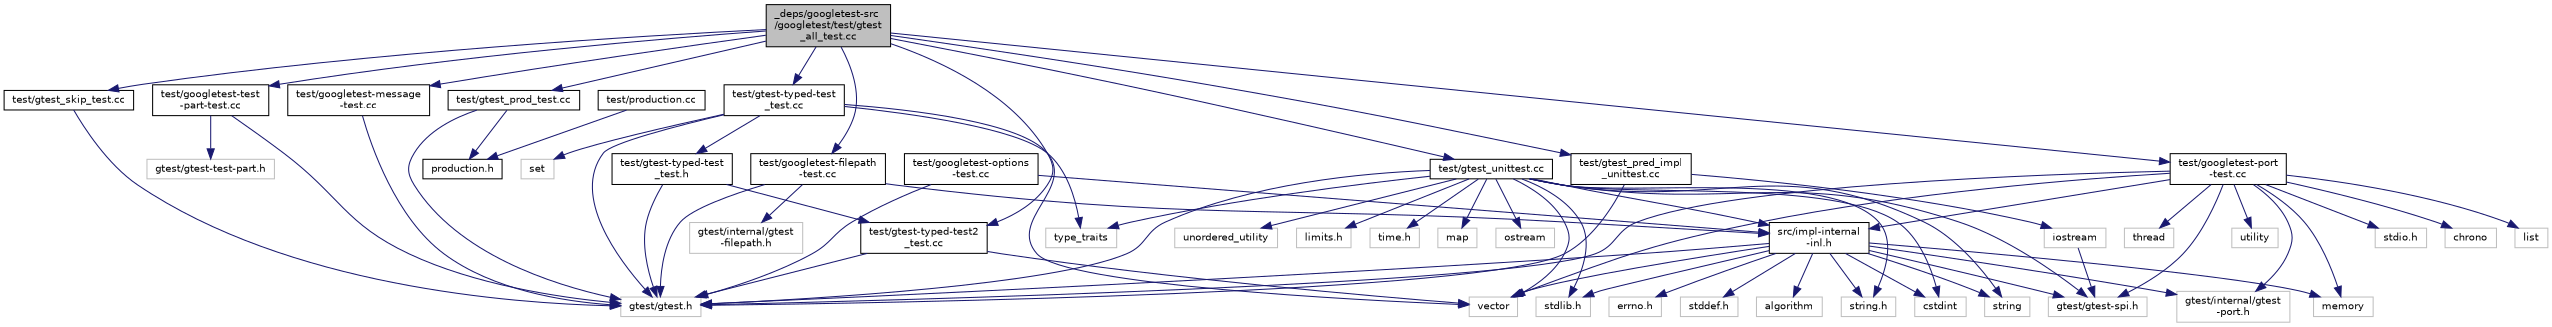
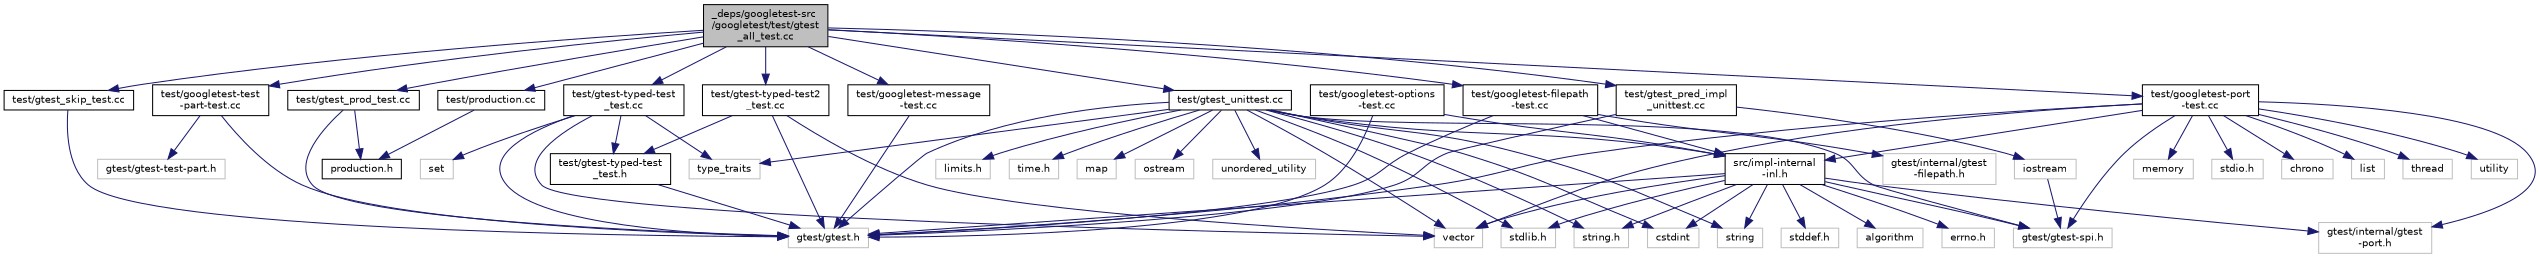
  digraph {
    node [color=grey75 fillcolor=white fontname=Helvetica fontsize=10 shape=record style=filled]
    edge [color=midnightblue fontname=Helvetica fontsize=10 labelfontname=Helvetica labelfontsize=10 style=solid]
    n1 [color=black fillcolor=grey75 fontcolor=black height=0.2 label="_deps/googletest-src\l/googletest/test/gtest\l_all_test.cc" width=0.4]
    n2 [color=black height=0.2 label="test/googletest-filepath\l-test.cc" width=0.4]
    n3 [color=black height=0.2 label="test/googletest-message\l-test.cc" width=0.4]
    n4 [color=black height=0.2 label="test/googletest-port\l-test.cc" width=0.4]
    n5 [color=black height=0.2 label="test/googletest-test\l-part-test.cc" width=0.4]
    n6 [color=black height=0.2 label="test/gtest-typed-test2\l_test.cc" width=0.4]
    n7 [color=black height=0.2 label="test/gtest-typed-test\l_test.cc" width=0.4]
    n8 [color=black height=0.2 label="test/gtest_pred_impl\l_unittest.cc" width=0.4]
    n9 [color=black height=0.2 label="test/gtest_prod_test.cc" width=0.4]
    n10 [color=black height=0.2 label="test/gtest_skip_test.cc" width=0.4]
    n11 [color=black height=0.2 label="test/gtest_unittest.cc" width=0.4]
    n12 [color=black height=0.2 label="test/production.cc" width=0.4]
    n13 [height=0.2 label="gtest/gtest.h" width=0.4]
    n14 [height=0.2 label="gtest/internal/gtest\l-filepath.h" width=0.4]
    n15 [color=black height=0.2 label="src/impl-internal\l-inl.h" width=0.4]
    n16 [color=black height=0.2 label="test/googletest-options\l-test.cc" width=0.4]
    n17 [height=0.2 label=memory width=0.4]
    n18 [height=0.2 label=vector width=0.4]
    n19 [height=0.2 label="gtest/internal/gtest\l-port.h" width=0.4]
    n20 [height=0.2 label="gtest/gtest-spi.h" width=0.4]
    n21 [height=0.2 label="stdio.h" width=0.4]
    n22 [height=0.2 label=chrono width=0.4]
    n23 [height=0.2 label=list width=0.4]
    n24 [height=0.2 label=thread width=0.4]
    n25 [height=0.2 label=utility width=0.4]
    n26 [height=0.2 label="gtest/gtest-test-part.h" width=0.4]
    n27 [color=black height=0.2 label="test/gtest-typed-test\l_test.h" width=0.4]
    n28 [height=0.2 label=set width=0.4]
    n29 [height=0.2 label=type_traits width=0.4]
    n30 [height=0.2 label=iostream width=0.4]
    n31 [color=black height=0.2 label="production.h" width=0.4]
    n32 [height=0.2 label="stdlib.h" width=0.4]
    n33 [height=0.2 label="string.h" width=0.4]
    n34 [height=0.2 label=cstdint width=0.4]
    n35 [height=0.2 label=string width=0.4]
    n36 [height=0.2 label="limits.h" width=0.4]
    n37 [height=0.2 label="time.h" width=0.4]
    n38 [height=0.2 label=map width=0.4]
    n39 [height=0.2 label=ostream width=0.4]
    n40 [height=0.2 label=unordered_utility width=0.4]
    n41 [height=0.2 label="errno.h" width=0.4]
    n42 [height=0.2 label="stddef.h" width=0.4]
    n43 [height=0.2 label=algorithm width=0.4]
    n1 -> n2
    n1 -> n3
    n1 -> n4
    n1 -> n5
    n1 -> n6
    n1 -> n7
    n1 -> n8
    n1 -> n9
    n1 -> n10
    n1 -> n11
+   n1 -> n12
    n2 -> n13
    n2 -> n14
    n2 -> n15
    n3 -> n13
    n4 -> n13
    n4 -> n15
    n4 -> n17
    n4 -> n18
    n4 -> n19
    n4 -> n20
    n4 -> n21
    n4 -> n22
    n4 -> n23
    n4 -> n24
    n4 -> n25
    n5 -> n13
    n5 -> n26
    n6 -> n13
    n6 -> n18
-   n27 -> n6
+   n6 -> n27
    n7 -> n13
    n7 -> n18
    n7 -> n27
    n7 -> n28
    n7 -> n29
    n8 -> n13
    n8 -> n30
    n9 -> n13
    n9 -> n31
    n10 -> n13
    n11 -> n13
    n11 -> n15
    n11 -> n18
    n11 -> n20
    n11 -> n29
    n11 -> n32
    n11 -> n33
    n11 -> n34
    n11 -> n35
    n11 -> n36
    n11 -> n37
    n11 -> n38
    n11 -> n39
    n11 -> n40
    n12 -> n31
    n15 -> n13
-   n15 -> n17
    n15 -> n18
    n15 -> n19
    n15 -> n20
    n15 -> n32
    n15 -> n33
    n15 -> n34
    n15 -> n35
    n15 -> n41
    n15 -> n42
    n15 -> n43
    n16 -> n13
    n16 -> n15
    n27 -> n13
    n30 -> n20
  }
